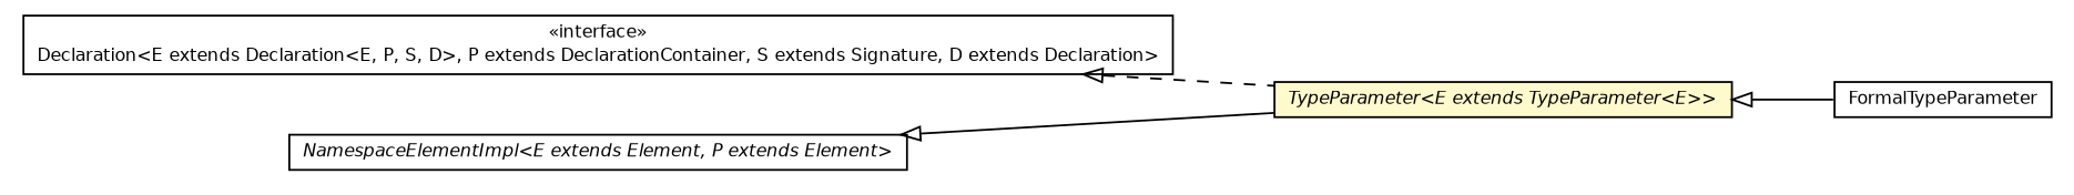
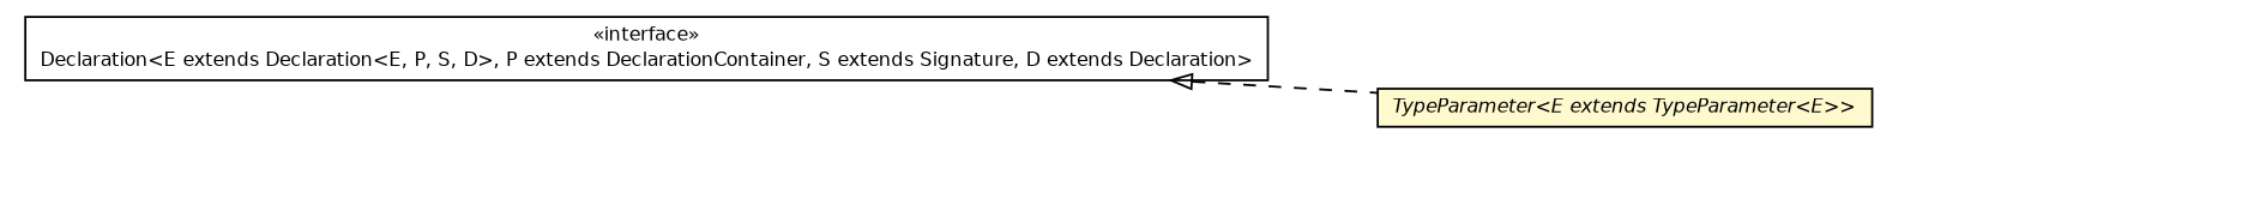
  digraph {
    nodesep=0.25
    rankdir=LR
    ranksep=0.5
    node [fontcolor=black fontname=Helvetica fontsize=9.0 shape=plaintext]
    edge [arrowtail=empty dir=back fontname=Helvetica fontsize=10 headport=p labelfontname=Helvetica labelfontsize=10 tailport=p]
    n1 [label=<<table title="chameleon.core.declaration.Declaration" border="0" cellborder="1" cellspacing="0" cellpadding="2" port="p" href="../../declaration/Declaration.html"> 		<tr><td><table border="0" cellspacing="0" cellpadding="1"> <tr><td align="center" balign="center"> &#171;interface&#187; </td></tr> <tr><td align="center" balign="center"> Declaration&lt;E extends Declaration&lt;E, P, S, D&gt;, P extends DeclarationContainer, S extends Signature, D extends Declaration&gt; </td></tr> 		</table></td></tr> 		</table>>]
    n2 [label=<<table title="chameleon.core.type.generics.TypeParameter" border="0" cellborder="1" cellspacing="0" cellpadding="2" port="p" bgcolor="lemonChiffon" href="./TypeParameter.html"> 		<tr><td><table border="0" cellspacing="0" cellpadding="1"> <tr><td align="center" balign="center"><font face="Helvetica-Oblique"> TypeParameter&lt;E extends TypeParameter&lt;E&gt;&gt; </font></td></tr> 		</table></td></tr> 		</table>>]
-   n3 [label=<<table title="chameleon.core.type.generics.FormalTypeParameter" border="0" cellborder="1" cellspacing="0" cellpadding="2" port="p" href="./FormalTypeParameter.html"> 		<tr><td><table border="0" cellspacing="0" cellpadding="1"> <tr><td align="center" balign="center"> FormalTypeParameter </td></tr> 		</table></td></tr> 		</table>>]
-   n4 [label=<<table title="chameleon.core.namespace.NamespaceElementImpl" border="0" cellborder="1" cellspacing="0" cellpadding="2" port="p" href="../../namespace/NamespaceElementImpl.html"> 		<tr><td><table border="0" cellspacing="0" cellpadding="1"> <tr><td align="center" balign="center"><font face="Helvetica-Oblique"> NamespaceElementImpl&lt;E extends Element, P extends Element&gt; </font></td></tr> 		</table></td></tr> 		</table>>]
    n1 -> n2 [style=dashed]
-   n2 -> n3
-   n4 -> n2
  }
